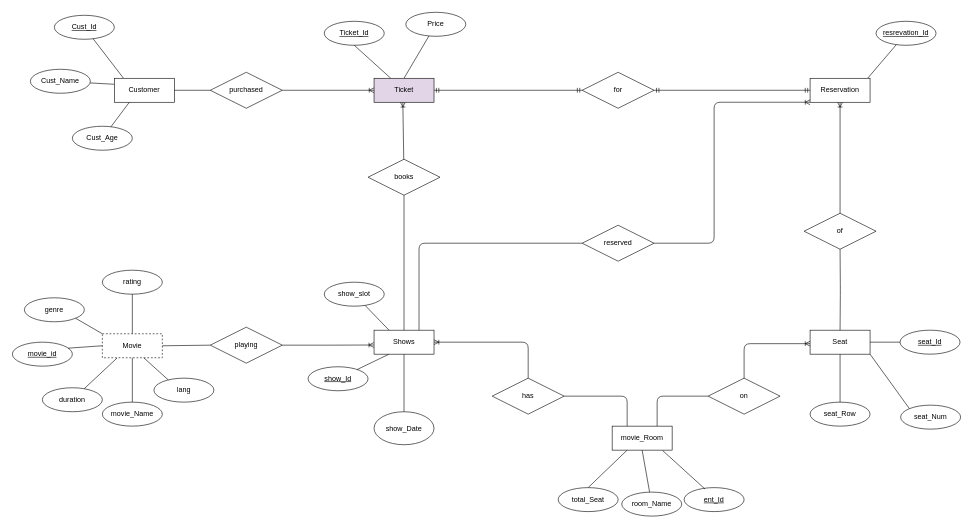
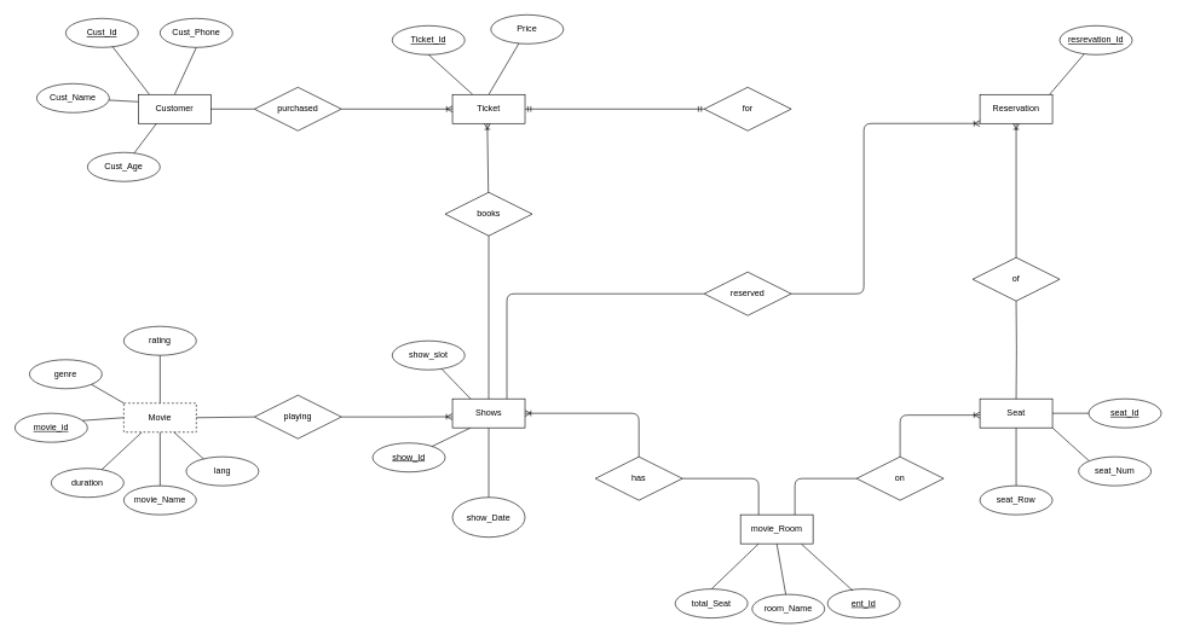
  <mxCell id="0" />
  <mxCell id="1" parent="0" />
  <mxCell id="2" value="purchased" style="shape=rhombus;perimeter=rhombusPerimeter;whiteSpace=wrap;html=1;align=center;" parent="1" vertex="1"><mxGeometry x="350" y="120" width="120" height="60" as="geometry" /></mxCell>
  <mxCell id="3" value="on" style="shape=rhombus;perimeter=rhombusPerimeter;whiteSpace=wrap;html=1;align=center;" parent="1" vertex="1"><mxGeometry x="1180" y="630" width="120" height="60" as="geometry" /></mxCell>
  <mxCell id="4" value="books" style="shape=rhombus;perimeter=rhombusPerimeter;whiteSpace=wrap;html=1;align=center;" parent="1" vertex="1"><mxGeometry x="613" y="265" width="120" height="60" as="geometry" /></mxCell>
  <mxCell id="5" value="of" style="shape=rhombus;perimeter=rhombusPerimeter;whiteSpace=wrap;html=1;align=center;" parent="1" vertex="1"><mxGeometry x="1340" y="355" width="120" height="60" as="geometry" /></mxCell>
  <mxCell id="6" value="has" style="shape=rhombus;perimeter=rhombusPerimeter;whiteSpace=wrap;html=1;align=center;" parent="1" vertex="1"><mxGeometry x="820" y="630" width="120" height="60" as="geometry" /></mxCell>
  <mxCell id="7" value="Cust_Id" style="ellipse;whiteSpace=wrap;html=1;align=center;fontStyle=4;" parent="1" vertex="1"><mxGeometry x="90" y="25" width="100" height="40" as="geometry" /></mxCell>
+ <mxCell id="8" value="Cust_Phone" style="ellipse;whiteSpace=wrap;html=1;align=center;" parent="1" vertex="1"><mxGeometry x="220" y="25" width="100" height="40" as="geometry" /></mxCell>
  <mxCell id="9" value="Ticket_Id" style="ellipse;whiteSpace=wrap;html=1;align=center;fontStyle=4;" parent="1" vertex="1"><mxGeometry x="540" y="35" width="100" height="40" as="geometry" /></mxCell>
  <mxCell id="10" value="Price" style="ellipse;whiteSpace=wrap;html=1;align=center;" parent="1" vertex="1"><mxGeometry x="676" y="20" width="100" height="40" as="geometry" /></mxCell>
  <mxCell id="11" value="show_Id" style="ellipse;whiteSpace=wrap;html=1;align=center;fontStyle=4;" parent="1" vertex="1"><mxGeometry x="513" y="611" width="100" height="40" as="geometry" /></mxCell>
  <mxCell id="12" value="movie_id" style="ellipse;whiteSpace=wrap;html=1;align=center;fontStyle=4;" parent="1" vertex="1"><mxGeometry x="20" y="570" width="100" height="40" as="geometry" /></mxCell>
  <mxCell id="13" value="duration" style="ellipse;whiteSpace=wrap;html=1;align=center;" parent="1" vertex="1"><mxGeometry x="70" y="646" width="100" height="40" as="geometry" /></mxCell>
  <mxCell id="14" value="rating" style="ellipse;whiteSpace=wrap;html=1;align=center;" parent="1" vertex="1"><mxGeometry x="170" width="100" height="40" as="geometry" y="450" /></mxCell>
  <mxCell id="15" value="genre" style="ellipse;whiteSpace=wrap;html=1;align=center;" parent="1" vertex="1"><mxGeometry x="40" y="496" width="100" height="40" as="geometry" /></mxCell>
  <mxCell id="16" value="ent_Id" style="ellipse;whiteSpace=wrap;html=1;align=center;fontStyle=4;" parent="1" vertex="1"><mxGeometry x="1140" y="812.5" width="100" height="40" as="geometry" /></mxCell>
  <mxCell id="17" value="seat_Row" style="ellipse;whiteSpace=wrap;html=1;align=center;" parent="1" vertex="1"><mxGeometry x="1350" y="670" width="100" height="40" as="geometry" /></mxCell>
  <mxCell id="18" value="seat_Id" style="ellipse;whiteSpace=wrap;html=1;align=center;fontStyle=4;" parent="1" vertex="1"><mxGeometry x="1500" y="550" width="100" height="40" as="geometry" /></mxCell>
  <mxCell id="19" value="" style="endArrow=none;html=1;exitX=0.153;exitY=0;exitDx=0;exitDy=0;exitPerimeter=0;" parent="1" source="34" target="7" edge="1"><mxGeometry width="50" height="50" relative="1" as="geometry"><mxPoint x="225.285" y="132.614" as="sourcePoint" /><mxPoint x="160" y="110" as="targetPoint" /></mxGeometry></mxCell>
  <mxCell id="20" value="" style="endArrow=none;html=1;exitX=0;exitY=0.25;exitDx=0;exitDy=0;" parent="1" source="34" target="42" edge="1"><mxGeometry width="50" height="50" relative="1" as="geometry"><mxPoint x="214.645" y="135.858" as="sourcePoint" /><mxPoint x="60.283" y="101.848" as="targetPoint" /></mxGeometry></mxCell>
+ <mxCell id="21" value="" style="endArrow=none;html=1;entryX=0.5;entryY=1;entryDx=0;entryDy=0;exitX=0.5;exitY=0;exitDx=0;exitDy=0;" parent="1" source="34" target="8" edge="1"><mxGeometry width="50" height="50" relative="1" as="geometry"><mxPoint x="240" y="130" as="sourcePoint" /><mxPoint x="124.651" y="67.4" as="targetPoint" /></mxGeometry></mxCell>
  <mxCell id="22" value="" style="endArrow=none;html=1;exitX=0.5;exitY=0;exitDx=0;exitDy=0;" parent="1" source="35" target="10" edge="1"><mxGeometry width="50" height="50" relative="1" as="geometry"><mxPoint x="715" y="130" as="sourcePoint" /><mxPoint x="730.001" y="70" as="targetPoint" /></mxGeometry></mxCell>
  <mxCell id="23" value="" style="endArrow=none;html=1;entryX=0.5;entryY=1;entryDx=0;entryDy=0;" parent="1" source="35" target="9" edge="1"><mxGeometry width="50" height="50" relative="1" as="geometry"><mxPoint x="667.3" y="142.16" as="sourcePoint" /><mxPoint x="680" y="0" as="targetPoint" /></mxGeometry></mxCell>
  <mxCell id="24" value="" style="endArrow=none;html=1;exitX=0.5;exitY=1;exitDx=0;exitDy=0;" parent="1" source="38" target="66" edge="1"><mxGeometry width="50" height="50" relative="1" as="geometry"><mxPoint x="1020" y="735" as="sourcePoint" /><mxPoint x="1073.9" y="821.94" as="targetPoint" /></mxGeometry></mxCell>
  <mxCell id="25" value="" style="endArrow=none;html=1;entryX=0.347;entryY=0.057;entryDx=0;entryDy=0;entryPerimeter=0;exitX=0.84;exitY=1.013;exitDx=0;exitDy=0;exitPerimeter=0;" parent="1" source="38" target="16" edge="1"><mxGeometry width="50" height="50" relative="1" as="geometry"><mxPoint x="1070" y="708" as="sourcePoint" /><mxPoint x="1084.651" y="492.4" as="targetPoint" /></mxGeometry></mxCell>
  <mxCell id="26" value="" style="endArrow=none;html=1;exitX=0.5;exitY=0;exitDx=0;exitDy=0;entryX=0.5;entryY=1;entryDx=0;entryDy=0;" parent="1" source="17" edge="1"><mxGeometry width="50" height="50" relative="1" as="geometry"><mxPoint x="1555.272" y="182.617" as="sourcePoint" /><mxPoint x="1400" y="590" as="targetPoint" /></mxGeometry></mxCell>
  <mxCell id="27" value="" style="endArrow=none;html=1;entryX=0;entryY=0.5;entryDx=0;entryDy=0;exitX=1;exitY=0.5;exitDx=0;exitDy=0;" parent="1" source="39" target="18" edge="1"><mxGeometry width="50" height="50" relative="1" as="geometry"><mxPoint x="1350" y="570" as="sourcePoint" /><mxPoint x="1444.651" y="107.4" as="targetPoint" /></mxGeometry></mxCell>
  <mxCell id="28" value="" style="endArrow=none;html=1;exitX=0.25;exitY=1;exitDx=0;exitDy=0;" parent="1" source="37" target="13" edge="1"><mxGeometry width="50" height="50" relative="1" as="geometry"><mxPoint x="210" y="596" as="sourcePoint" /><mxPoint x="200" y="646" as="targetPoint" /></mxGeometry></mxCell>
  <mxCell id="29" value="" style="endArrow=none;html=1;entryX=0.93;entryY=0.25;entryDx=0;entryDy=0;exitX=0;exitY=0.5;exitDx=0;exitDy=0;exitPerimeter=0;entryPerimeter=0;" parent="1" source="37" target="12" edge="1"><mxGeometry width="50" height="50" relative="1" as="geometry"><mxPoint x="160" y="576" as="sourcePoint" /><mxPoint x="-275.349" y="193.4" as="targetPoint" /></mxGeometry></mxCell>
  <mxCell id="30" value="" style="endArrow=none;html=1;entryX=1;entryY=1;entryDx=0;entryDy=0;exitX=0;exitY=0;exitDx=0;exitDy=0;" parent="1" source="37" target="15" edge="1"><mxGeometry width="50" height="50" relative="1" as="geometry"><mxPoint x="180.086" y="559.974" as="sourcePoint" /><mxPoint x="-265.349" y="203.4" as="targetPoint" /></mxGeometry></mxCell>
  <mxCell id="31" value="" style="endArrow=none;html=1;entryX=0.5;entryY=1;entryDx=0;entryDy=0;exitX=0.5;exitY=0;exitDx=0;exitDy=0;" parent="1" source="37" target="14" edge="1"><mxGeometry width="50" height="50" relative="1" as="geometry"><mxPoint x="210" y="556" as="sourcePoint" /><mxPoint x="-255.349" y="213.4" as="targetPoint" /></mxGeometry></mxCell>
  <mxCell id="32" value="" style="endArrow=none;html=1;exitX=0.25;exitY=1;exitDx=0;exitDy=0;" parent="1" source="36" target="11" edge="1"><mxGeometry width="50" height="50" relative="1" as="geometry"><mxPoint x="677" y="580" as="sourcePoint" /><mxPoint x="31.651" y="482.4" as="targetPoint" /></mxGeometry></mxCell>
  <mxCell id="33" value="" style="endArrow=none;html=1;entryX=0.5;entryY=0;entryDx=0;entryDy=0;" parent="1" source="36" target="78" edge="1"><mxGeometry width="50" height="50" relative="1" as="geometry"><mxPoint x="727" y="600" as="sourcePoint" /><mxPoint x="673" y="670" as="targetPoint" /></mxGeometry></mxCell>
  <mxCell id="34" value="Customer" style="whiteSpace=wrap;html=1;align=center;" parent="1" vertex="1"><mxGeometry x="190" y="130" width="100" height="40" as="geometry" /></mxCell>
- <mxCell id="35" value="Ticket" style="whiteSpace=wrap;html=1;align=center;fillColor=#e1d5e7;" parent="1" vertex="1"><mxGeometry x="623" y="130" width="100" height="40" as="geometry" /></mxCell>
+ <mxCell id="35" value="Ticket" style="whiteSpace=wrap;html=1;align=center;" parent="1" vertex="1"><mxGeometry x="623" y="130" width="100" height="40" as="geometry" /></mxCell>
  <mxCell id="36" value="Shows" style="whiteSpace=wrap;html=1;align=center;" parent="1" vertex="1"><mxGeometry x="623" y="550" width="100" height="40" as="geometry" /></mxCell>
  <mxCell id="37" value="Movie" style="whiteSpace=wrap;html=1;align=center;dashed=1;" parent="1" vertex="1"><mxGeometry x="170" y="556" width="100" height="40" as="geometry" /></mxCell>
  <mxCell id="38" value="movie_Room" style="whiteSpace=wrap;html=1;align=center;" parent="1" vertex="1"><mxGeometry x="1020" y="710" width="100" height="40" as="geometry" /></mxCell>
  <mxCell id="39" value="Seat" style="whiteSpace=wrap;html=1;align=center;" parent="1" vertex="1"><mxGeometry x="1350" y="550" width="100" height="40" as="geometry" /></mxCell>
  <mxCell id="40" value="" style="endArrow=none;html=1;exitX=0.25;exitY=1;exitDx=0;exitDy=0;entryX=0.5;entryY=0;entryDx=0;entryDy=0;" parent="1" source="38" target="41" edge="1"><mxGeometry width="50" height="50" relative="1" as="geometry"><mxPoint x="1020" y="740" as="sourcePoint" /><mxPoint x="938" y="745" as="targetPoint" /></mxGeometry></mxCell>
  <mxCell id="41" value="total_Seat" style="ellipse;whiteSpace=wrap;html=1;align=center;" parent="1" vertex="1"><mxGeometry x="930" y="812.5" width="100" height="40" as="geometry" /></mxCell>
  <mxCell id="42" value="Cust_Name" style="ellipse;whiteSpace=wrap;html=1;align=center;" parent="1" vertex="1"><mxGeometry x="50" y="115" width="100" height="40" as="geometry" /></mxCell>
  <mxCell id="43" style="edgeStyle=orthogonalEdgeStyle;rounded=0;orthogonalLoop=1;jettySize=auto;html=1;exitX=0.5;exitY=1;exitDx=0;exitDy=0;" parent="1" edge="1"><mxGeometry relative="1" as="geometry"><mxPoint x="440" y="720" as="sourcePoint" /><mxPoint x="440" y="720" as="targetPoint" /></mxGeometry></mxCell>
  <mxCell id="44" value="show_slot" style="ellipse;whiteSpace=wrap;html=1;align=center;" parent="1" vertex="1"><mxGeometry x="540" y="470" width="100" height="40" as="geometry" /></mxCell>
  <mxCell id="45" value="" style="endArrow=none;html=1;exitX=0.25;exitY=0;exitDx=0;exitDy=0;" parent="1" source="36" target="44" edge="1"><mxGeometry width="50" height="50" relative="1" as="geometry"><mxPoint x="697" y="560" as="sourcePoint" /><mxPoint x="777" y="511" as="targetPoint" /></mxGeometry></mxCell>
  <mxCell id="46" value="" style="endArrow=none;html=1;" parent="1" source="65" edge="1"><mxGeometry width="50" height="50" relative="1" as="geometry"><mxPoint x="1400" y="75" as="sourcePoint" /><mxPoint x="1446" y="130" as="targetPoint" /></mxGeometry></mxCell>
  <mxCell id="47" value="Reservation" style="whiteSpace=wrap;html=1;align=center;" parent="1" vertex="1"><mxGeometry x="1350" y="130" width="100" height="40" as="geometry" /></mxCell>
  <mxCell id="48" style="edgeStyle=orthogonalEdgeStyle;rounded=0;orthogonalLoop=1;jettySize=auto;html=1;exitX=0.5;exitY=1;exitDx=0;exitDy=0;" parent="1" edge="1"><mxGeometry relative="1" as="geometry"><mxPoint x="440" y="720" as="sourcePoint" /><mxPoint x="440" y="720" as="targetPoint" /></mxGeometry></mxCell>
  <mxCell id="49" value="" style="edgeStyle=orthogonalEdgeStyle;fontSize=12;html=1;endArrow=ERoneToMany;entryX=0;entryY=0.5;entryDx=0;entryDy=0;exitX=1;exitY=0.5;exitDx=0;exitDy=0;" parent="1" source="2" target="35" edge="1"><mxGeometry width="100" height="100" relative="1" as="geometry"><mxPoint x="230" y="160" as="sourcePoint" /><mxPoint x="424" y="160" as="targetPoint" /></mxGeometry></mxCell>
- <mxCell id="50" value="" style="edgeStyle=orthogonalEdgeStyle;fontSize=12;html=1;endArrow=ERmandOne;startArrow=ERmandOne;entryX=0;entryY=0.5;entryDx=0;entryDy=0;exitX=1;exitY=0.5;exitDx=0;exitDy=0;" parent="1" source="51" target="47" edge="1"><mxGeometry width="100" height="100" relative="1" as="geometry"><mxPoint x="1225" y="150" as="sourcePoint" /><mxPoint x="1200" y="55" as="targetPoint" /></mxGeometry></mxCell>
  <mxCell id="51" value="for" style="shape=rhombus;perimeter=rhombusPerimeter;whiteSpace=wrap;html=1;align=center;" parent="1" vertex="1"><mxGeometry x="970" y="120" width="120" height="60" as="geometry" /></mxCell>
  <mxCell id="52" value="" style="edgeStyle=orthogonalEdgeStyle;fontSize=12;html=1;endArrow=ERmandOne;startArrow=ERmandOne;exitX=1;exitY=0.5;exitDx=0;exitDy=0;entryX=0;entryY=0.5;entryDx=0;entryDy=0;" parent="1" source="35" target="51" edge="1"><mxGeometry width="100" height="100" relative="1" as="geometry"><mxPoint x="1093" y="160" as="sourcePoint" /><mxPoint x="963" y="150" as="targetPoint" /></mxGeometry></mxCell>
  <mxCell id="53" value="" style="edgeStyle=orthogonalEdgeStyle;fontSize=12;html=1;endArrow=ERoneToMany;entryX=0.5;entryY=1;entryDx=0;entryDy=0;exitX=0.5;exitY=0;exitDx=0;exitDy=0;" parent="1" source="5" target="47" edge="1"><mxGeometry width="100" height="100" relative="1" as="geometry"><mxPoint x="1400" y="365" as="sourcePoint" /><mxPoint x="1310" y="295" as="targetPoint" /></mxGeometry></mxCell>
  <mxCell id="54" value="" style="edgeStyle=orthogonalEdgeStyle;fontSize=12;html=1;endArrow=ERoneToMany;exitX=0.5;exitY=0;exitDx=0;exitDy=0;entryX=0.5;entryY=1;entryDx=0;entryDy=0;" parent="1" source="3" edge="1"><mxGeometry width="100" height="100" relative="1" as="geometry"><mxPoint x="1350" y="707.5" as="sourcePoint" /><mxPoint x="1350" y="572.5" as="targetPoint" /><Array as="points"><mxPoint x="1240" y="573" /></Array></mxGeometry></mxCell>
  <mxCell id="55" value="" style="fontSize=12;html=1;endArrow=ERoneToMany;" parent="1" source="4" edge="1"><mxGeometry width="100" height="100" relative="1" as="geometry"><mxPoint x="855" y="662.5" as="sourcePoint" /><mxPoint x="671" y="170" as="targetPoint" /></mxGeometry></mxCell>
  <mxCell id="56" value="" style="edgeStyle=orthogonalEdgeStyle;fontSize=12;html=1;endArrow=ERoneToMany;entryX=1;entryY=0.5;entryDx=0;entryDy=0;exitX=0.5;exitY=0;exitDx=0;exitDy=0;" parent="1" source="6" target="36" edge="1"><mxGeometry width="100" height="100" relative="1" as="geometry"><mxPoint x="780" y="682.5" as="sourcePoint" /><mxPoint x="690" y="580" as="targetPoint" /><Array as="points"><mxPoint x="880" y="570" /></Array></mxGeometry></mxCell>
  <mxCell id="57" value="playing" style="shape=rhombus;perimeter=rhombusPerimeter;whiteSpace=wrap;html=1;align=center;" parent="1" vertex="1"><mxGeometry x="350" y="545" width="120" height="60" as="geometry" /></mxCell>
  <mxCell id="58" value="" style="edgeStyle=orthogonalEdgeStyle;fontSize=12;html=1;endArrow=ERoneToMany;entryX=-0.004;entryY=0.618;entryDx=0;entryDy=0;entryPerimeter=0;" parent="1" source="57" target="36" edge="1"><mxGeometry width="100" height="100" relative="1" as="geometry"><mxPoint x="870" y="590" as="sourcePoint" /><mxPoint x="737" y="590" as="targetPoint" /></mxGeometry></mxCell>
  <mxCell id="59" value="reserved" style="shape=rhombus;perimeter=rhombusPerimeter;whiteSpace=wrap;html=1;align=center;" parent="1" vertex="1"><mxGeometry x="970" y="375" width="120" height="60" as="geometry" /></mxCell>
  <mxCell id="60" value="" style="fontSize=12;html=1;endArrow=ERoneToMany;exitX=1;exitY=0.5;exitDx=0;exitDy=0;entryX=0;entryY=1;entryDx=0;entryDy=0;edgeStyle=orthogonalEdgeStyle;" parent="1" source="59" target="47" edge="1"><mxGeometry width="100" height="100" relative="1" as="geometry"><mxPoint x="1160" y="583" as="sourcePoint" /><mxPoint x="1360" y="582.5" as="targetPoint" /><Array as="points"><mxPoint x="1190" y="405" /><mxPoint x="1190" y="170" /></Array></mxGeometry></mxCell>
  <mxCell id="61" value="Cust_Age" style="ellipse;whiteSpace=wrap;html=1;align=center;" parent="1" vertex="1"><mxGeometry x="120" y="210" width="100" height="40" as="geometry" /></mxCell>
  <mxCell id="62" value="" style="endArrow=none;html=1;entryX=0.25;entryY=1;entryDx=0;entryDy=0;" parent="1" source="61" target="34" edge="1"><mxGeometry width="50" height="50" relative="1" as="geometry"><mxPoint x="250" y="140" as="sourcePoint" /><mxPoint x="280" y="75" as="targetPoint" /></mxGeometry></mxCell>
- <mxCell id="63" value="seat_Num" style="ellipse;whiteSpace=wrap;html=1;align=center;" parent="1" vertex="1"><mxGeometry x="1501" y="675" width="100" height="40" as="geometry" /></mxCell>
+ <mxCell id="63" value="seat_Num" style="ellipse;whiteSpace=wrap;html=1;align=center;" parent="1" vertex="1"><mxGeometry x="1486" y="630" width="100" height="40" as="geometry" /></mxCell>
  <mxCell id="64" value="" style="endArrow=none;html=1;exitX=0;exitY=0;exitDx=0;exitDy=0;entryX=1;entryY=1;entryDx=0;entryDy=0;" parent="1" source="63" target="39" edge="1"><mxGeometry width="50" height="50" relative="1" as="geometry"><mxPoint x="1410" y="650" as="sourcePoint" /><mxPoint x="1410" y="600" as="targetPoint" /></mxGeometry></mxCell>
  <mxCell id="65" value="resrevation_Id" style="ellipse;whiteSpace=wrap;html=1;align=center;fontStyle=4;" parent="1" vertex="1"><mxGeometry x="1460" y="35" width="100" height="40" as="geometry" /></mxCell>
  <mxCell id="66" value="room_Name" style="ellipse;whiteSpace=wrap;html=1;align=center;" parent="1" vertex="1"><mxGeometry x="1036" y="820" width="100" height="40" as="geometry" /></mxCell>
  <mxCell id="67" value="" style="endArrow=none;html=1;exitX=1;exitY=0.5;exitDx=0;exitDy=0;entryX=0;entryY=0.5;entryDx=0;entryDy=0;" parent="1" source="34" target="2" edge="1"><mxGeometry width="50" height="50" relative="1" as="geometry"><mxPoint x="326" y="240" as="sourcePoint" /><mxPoint x="376" y="190" as="targetPoint" /></mxGeometry></mxCell>
  <mxCell id="68" value="" style="endArrow=none;html=1;entryX=0.5;entryY=1;entryDx=0;entryDy=0;exitX=0.5;exitY=0;exitDx=0;exitDy=0;" parent="1" source="36" target="4" edge="1"><mxGeometry width="50" height="50" relative="1" as="geometry"><mxPoint x="666" y="430" as="sourcePoint" /><mxPoint x="360" y="160" as="targetPoint" /></mxGeometry></mxCell>
  <mxCell id="69" value="" style="endArrow=none;html=1;exitX=0.75;exitY=0;exitDx=0;exitDy=0;entryX=0;entryY=0.5;entryDx=0;entryDy=0;edgeStyle=orthogonalEdgeStyle;" parent="1" source="36" target="59" edge="1"><mxGeometry width="50" height="50" relative="1" as="geometry"><mxPoint x="310" y="170" as="sourcePoint" /><mxPoint x="370" y="170" as="targetPoint" /></mxGeometry></mxCell>
  <mxCell id="70" value="" style="endArrow=none;html=1;exitX=1;exitY=0.5;exitDx=0;exitDy=0;entryX=0;entryY=0.5;entryDx=0;entryDy=0;" parent="1" source="37" target="57" edge="1"><mxGeometry width="50" height="50" relative="1" as="geometry"><mxPoint x="320" y="485" as="sourcePoint" /><mxPoint x="380" y="485" as="targetPoint" /></mxGeometry></mxCell>
  <mxCell id="71" value="" style="endArrow=none;html=1;exitX=0.25;exitY=0;exitDx=0;exitDy=0;entryX=1;entryY=0.5;entryDx=0;entryDy=0;edgeStyle=orthogonalEdgeStyle;" parent="1" source="38" target="6" edge="1"><mxGeometry width="50" height="50" relative="1" as="geometry"><mxPoint x="956" y="620" as="sourcePoint" /><mxPoint x="936" y="590" as="targetPoint" /></mxGeometry></mxCell>
  <mxCell id="72" value="" style="endArrow=none;html=1;exitX=0.75;exitY=0;exitDx=0;exitDy=0;entryX=0;entryY=0.5;entryDx=0;entryDy=0;edgeStyle=orthogonalEdgeStyle;" parent="1" source="38" target="3" edge="1"><mxGeometry width="50" height="50" relative="1" as="geometry"><mxPoint x="976" y="530" as="sourcePoint" /><mxPoint x="1036" y="530" as="targetPoint" /></mxGeometry></mxCell>
  <mxCell id="73" value="" style="endArrow=none;html=1;edgeStyle=orthogonalEdgeStyle;" parent="1" target="5" edge="1"><mxGeometry width="50" height="50" relative="1" as="geometry"><mxPoint x="1400" y="550" as="sourcePoint" /><mxPoint x="1190" y="670" as="targetPoint" /></mxGeometry></mxCell>
  <mxCell id="74" value="movie_Name" style="ellipse;whiteSpace=wrap;html=1;align=center;" parent="1" vertex="1"><mxGeometry x="170" y="670" width="100" height="40" as="geometry" /></mxCell>
  <mxCell id="75" value="" style="endArrow=none;html=1;exitX=0.5;exitY=1;exitDx=0;exitDy=0;" parent="1" source="37" target="74" edge="1"><mxGeometry width="50" height="50" relative="1" as="geometry"><mxPoint x="221" y="607" as="sourcePoint" /><mxPoint x="110" y="640" as="targetPoint" /></mxGeometry></mxCell>
  <mxCell id="76" value="lang" style="ellipse;whiteSpace=wrap;html=1;align=center;" parent="1" vertex="1"><mxGeometry x="256" y="630" width="100" height="40" as="geometry" /></mxCell>
  <mxCell id="77" value="" style="endArrow=none;html=1;exitX=0.69;exitY=1;exitDx=0;exitDy=0;exitPerimeter=0;entryX=0.24;entryY=0.075;entryDx=0;entryDy=0;entryPerimeter=0;" parent="1" source="37" target="76" edge="1"><mxGeometry width="50" height="50" relative="1" as="geometry"><mxPoint x="230" y="606" as="sourcePoint" /><mxPoint x="230" y="680" as="targetPoint" /></mxGeometry></mxCell>
  <mxCell id="78" value="show_Date" style="ellipse;whiteSpace=wrap;html=1;align=center;" vertex="1" parent="1"><mxGeometry x="623" y="686" width="100" height="55" as="geometry" /></mxCell>
